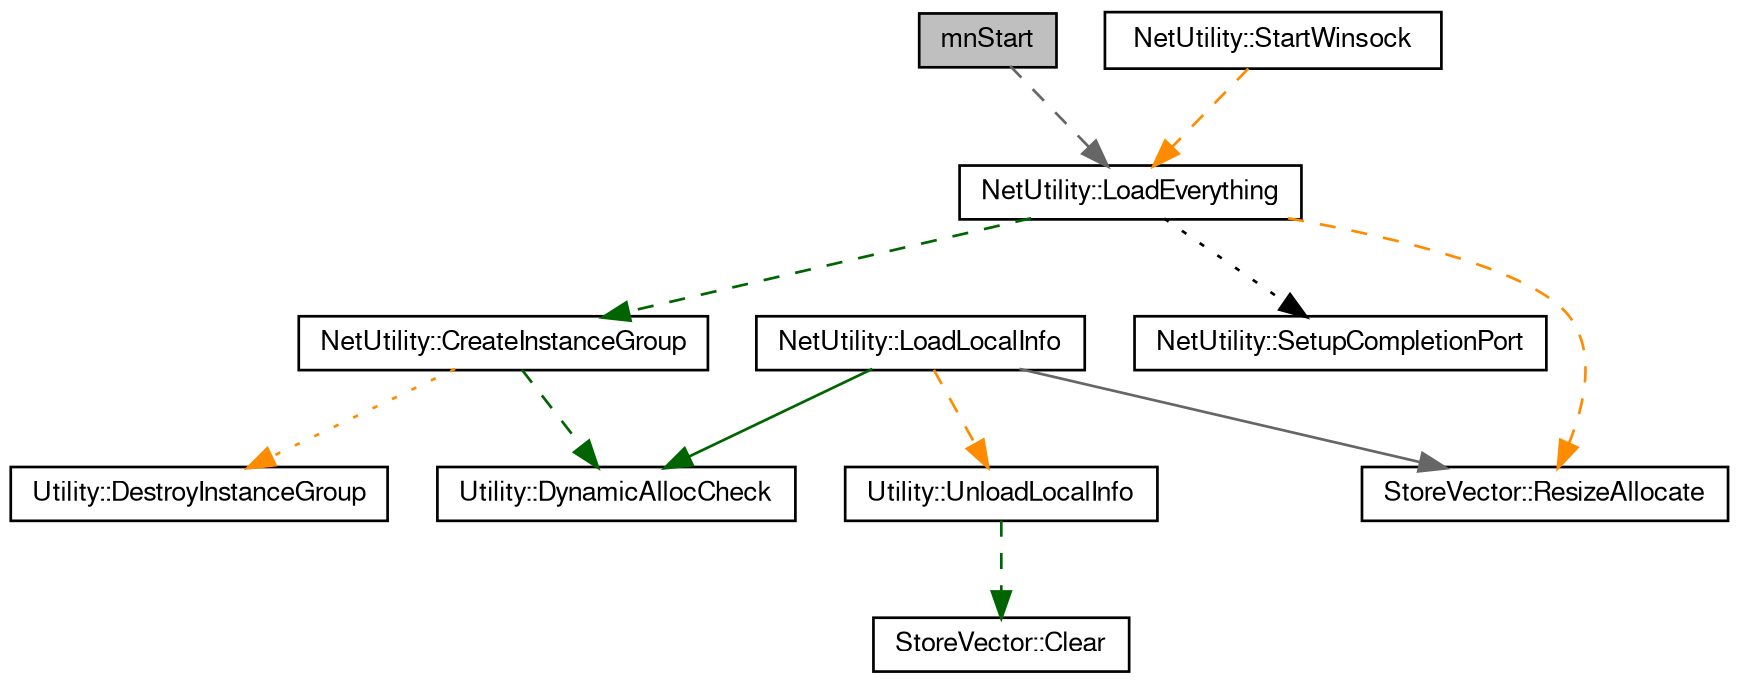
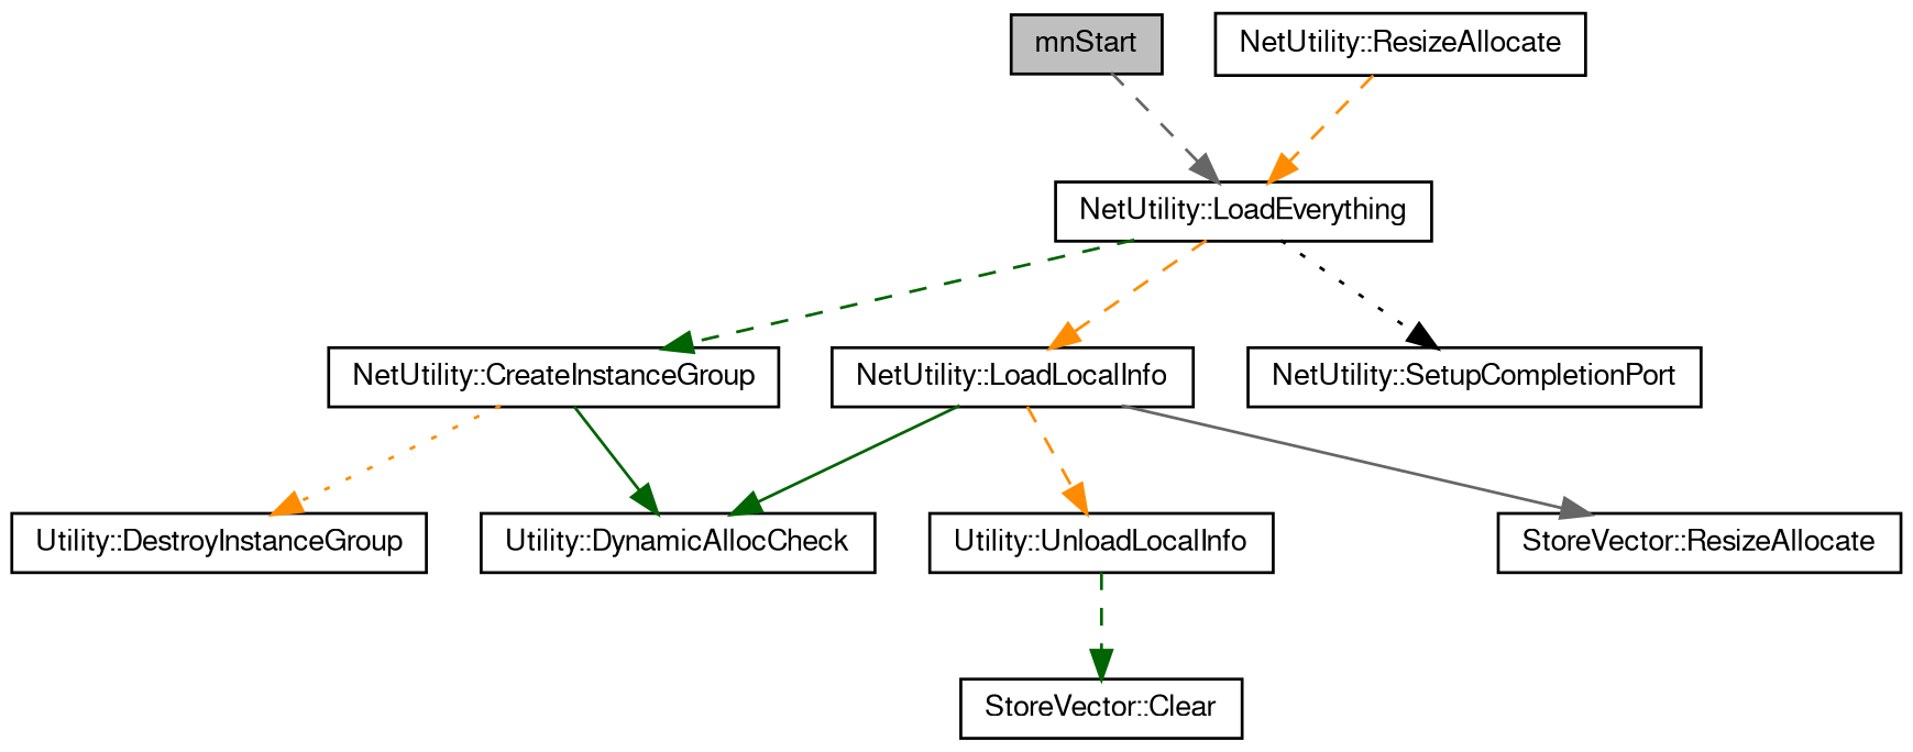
  digraph {
    rankdir=TB
    node [color=black fillcolor=white fontname=FreeSans fontsize=10 shape=record style=filled]
    edge [color=darkgreen fontname=FreeSans fontsize=10 labelfontname=FreeSans labelfontsize=10 style=dashed]
    n1 [fillcolor=grey75 fontcolor=black height=0.2 label=mnStart width=0.4]
    n2 [height=0.2 label="NetUtility::LoadEverything" width=0.4]
    n3 [height=0.2 label="NetUtility::CreateInstanceGroup" width=0.4]
    n4 [height=0.2 label="NetUtility::LoadLocalInfo" width=0.4]
    n5 [height=0.2 label="NetUtility::SetupCompletionPort" width=0.4]
    n6 [height=0.2 label="Utility::DestroyInstanceGroup" width=0.4]
    n7 [height=0.2 label="Utility::DynamicAllocCheck" width=0.4]
    n8 [height=0.2 label="StoreVector::ResizeAllocate" width=0.4]
    n9 [height=0.2 label="Utility::UnloadLocalInfo" width=0.4]
-   n10 [height=0.2 label="NetUtility::StartWinsock" width=0.4]
+   n10 [height=0.2 label="NetUtility::ResizeAllocate" width=0.4]
    n11 [height=0.2 label="StoreVector::Clear" width=0.4]
    n1 -> n2 [color=gray40]
    n2 -> n3
-   n2 -> n8 [color=darkorange]
+   n2 -> n4 [color=darkorange]
    n2 -> n5 [color=black style=dotted]
    n3 -> n6 [color=darkorange style=dotted]
-   n3 -> n7
+   n3 -> n7 [style=solid]
    n4 -> n7 [style=solid]
    n4 -> n8 [color=gray40 style=solid]
    n4 -> n9 [color=darkorange]
    n9 -> n11
    n10 -> n2 [color=darkorange]
  }
